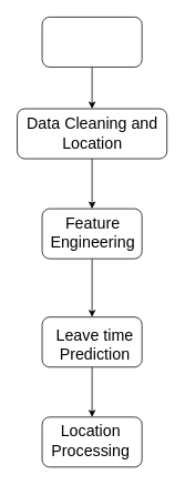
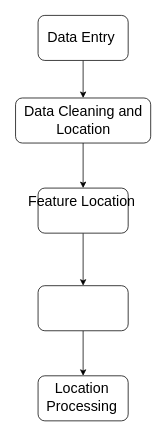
  <mxCell id="0" />
  <mxCell id="1" parent="0" />
  <mxCell id="2" value="" style="edgeStyle=orthogonalEdgeStyle;rounded=0;orthogonalLoop=1;jettySize=auto;html=1;" edge="1" parent="1" source="3" target="5"><mxGeometry relative="1" as="geometry" /></mxCell>
  <mxCell id="3" value="" style="rounded=1;whiteSpace=wrap;html=1;" vertex="1" parent="1"><mxGeometry x="50" y="20" width="120" height="60" as="geometry" /></mxCell>
  <mxCell id="4" value="" style="edgeStyle=orthogonalEdgeStyle;rounded=0;orthogonalLoop=1;jettySize=auto;html=1;" edge="1" parent="1" source="5" target="7"><mxGeometry relative="1" as="geometry" /></mxCell>
  <mxCell id="5" value="" style="rounded=1;whiteSpace=wrap;html=1;" vertex="1" parent="1"><mxGeometry x="20" y="130" width="180" height="60" as="geometry" /></mxCell>
  <mxCell id="6" value="" style="edgeStyle=orthogonalEdgeStyle;rounded=0;orthogonalLoop=1;jettySize=auto;html=1;" edge="1" parent="1" source="7" target="9"><mxGeometry relative="1" as="geometry" /></mxCell>
  <mxCell id="7" value="" style="rounded=1;whiteSpace=wrap;html=1;" vertex="1" parent="1"><mxGeometry x="50" y="250" width="120" height="60" as="geometry" /></mxCell>
  <mxCell id="8" value="" style="edgeStyle=orthogonalEdgeStyle;rounded=0;orthogonalLoop=1;jettySize=auto;html=1;" edge="1" parent="1" source="9" target="10"><mxGeometry relative="1" as="geometry" /></mxCell>
  <mxCell id="9" value="" style="rounded=1;whiteSpace=wrap;html=1;" vertex="1" parent="1"><mxGeometry x="50" y="380" width="120" height="60" as="geometry" /></mxCell>
  <mxCell id="10" value="" style="rounded=1;whiteSpace=wrap;html=1;" vertex="1" parent="1"><mxGeometry x="50" y="500" width="120" height="60" as="geometry" /></mxCell>
+ <mxCell id="11" value="&lt;font style=&quot;font-size: 19px;&quot;&gt;Data Entry&lt;/font&gt;" style="text;html=1;align=center;verticalAlign=middle;whiteSpace=wrap;rounded=0;" vertex="1" parent="1"><mxGeometry x="55" y="30" width="105" height="40" as="geometry" /></mxCell>
  <mxCell id="12" value="&lt;span style=&quot;font-size: 19px;&quot;&gt;Data Cleaning and Location&lt;/span&gt;" style="text;html=1;align=center;verticalAlign=middle;whiteSpace=wrap;rounded=0;" vertex="1" parent="1"><mxGeometry x="28.75" y="140" width="162.5" height="40" as="geometry" /></mxCell>
- <mxCell id="13" value="&lt;div style=&quot;text-align: center;&quot;&gt;&lt;span style=&quot;background-color: initial; font-size: 19px;&quot;&gt;Feature Engineering&lt;/span&gt;&lt;/div&gt;" style="text;whiteSpace=wrap;html=1;" vertex="1" parent="1"><mxGeometry x="35" y="250" width="150" height="50" as="geometry" /></mxCell>
- <mxCell id="14" value="&lt;div style=&quot;text-align: center;&quot;&gt;&lt;span style=&quot;background-color: initial; font-size: 19px;&quot;&gt;Leave time Prediction&lt;/span&gt;&lt;/div&gt;" style="text;whiteSpace=wrap;html=1;" vertex="1" parent="1"><mxGeometry x="55" y="385" width="115" height="50" as="geometry" /></mxCell>
+ <mxCell id="13" value="&lt;div style=&quot;text-align: center;&quot;&gt;&lt;span style=&quot;background-color: initial; font-size: 19px;&quot;&gt;Feature Location&lt;/span&gt;&lt;/div&gt;" style="text;whiteSpace=wrap;html=1;" vertex="1" parent="1"><mxGeometry x="35" y="250" width="150" height="50" as="geometry" /></mxCell>
  <mxCell id="15" value="&lt;div style=&quot;text-align: center;&quot;&gt;&lt;span style=&quot;background-color: initial; font-size: 19px;&quot;&gt;Location Processing&lt;/span&gt;&lt;/div&gt;" style="text;whiteSpace=wrap;html=1;" vertex="1" parent="1"><mxGeometry x="50" y="500" width="115" height="50" as="geometry" /></mxCell>
